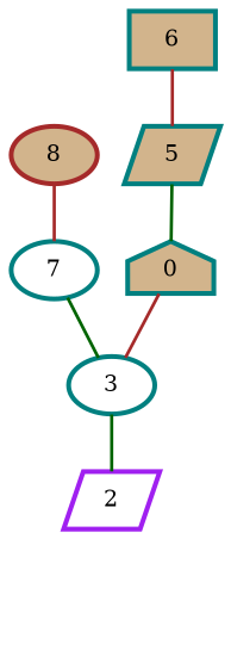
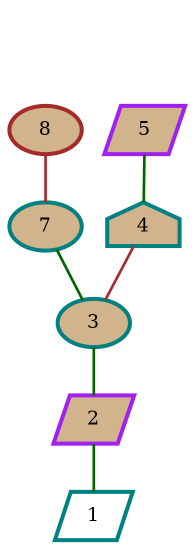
  graph {
    node [color=teal fillcolor=tan penwidth=3 shape=ellipse style=filled]
    edge [color=darkgreen penwidth=2]
    n1 [color=brown label=8]
-   n2 [fillcolor=white label=7]
-   n3 [fillcolor=white label=3]
-   n4 [label=6 shape=box]
-   n5 [label=5 shape=parallelogram]
-   n6 [label=0 shape=house]
-   n7 [color=purple fillcolor=white label=2 shape=parallelogram]
+   n2 [label=7]
+   n3 [label=3]
+   n5 [color=purple label=5 shape=parallelogram]
+   n6 [label=4 shape=house]
+   n7 [color=purple label=2 shape=parallelogram]
+   n8 [fillcolor=white label=1 shape=parallelogram]
    n1 -- n2 [color=brown]
    n2 -- n3
    n3 -- n7
-   n4 -- n5 [color=brown]
    n5 -- n6
    n6 -- n3 [color=brown]
+   n7 -- n8
  }
